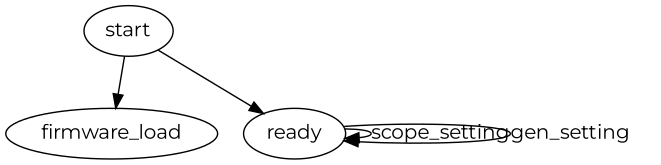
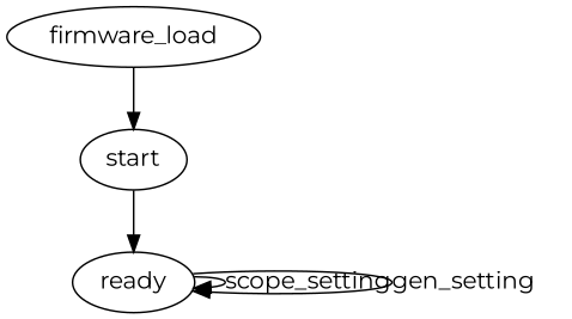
  digraph {
    fontname=Montserrat
    node [fontname=Montserrat]
    edge [fontname=Montserrat]
    start
    firmware_load
    ready
-   start -> firmware_load
+   firmware_load -> start
    start -> ready
    ready -> ready [label=scope_setting]
    ready -> ready [label=gen_setting]
  }
